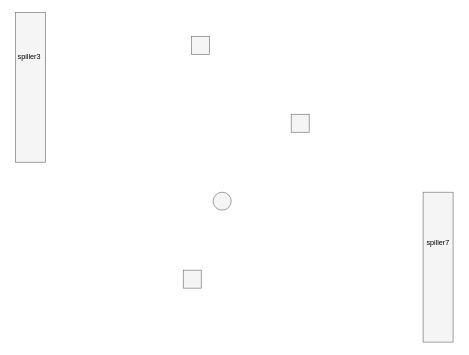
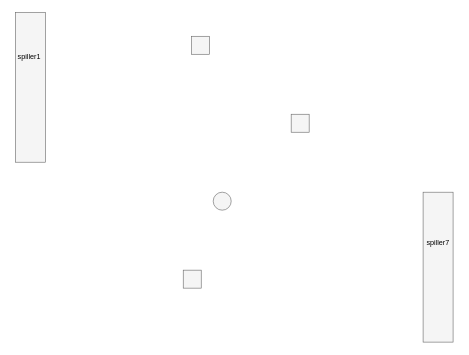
  <mxCell id="0" />
  <mxCell id="1" parent="0" />
  <mxCell id="2" value="" style="rounded=0;whiteSpace=wrap;html=1;fillColor=#f5f5f5;fontColor=#333333;strokeColor=#666666;" vertex="1" parent="1"><mxGeometry x="25" y="20" width="50" height="250" as="geometry" /></mxCell>
  <mxCell id="3" value="" style="rounded=0;whiteSpace=wrap;html=1;fillColor=#f5f5f5;fontColor=#333333;strokeColor=#666666;" vertex="1" parent="1"><mxGeometry x="705" y="320" width="50" height="250" as="geometry" /></mxCell>
  <mxCell id="4" value="" style="whiteSpace=wrap;html=1;aspect=fixed;fillColor=#f5f5f5;fontColor=#333333;strokeColor=#666666;" vertex="1" parent="1"><mxGeometry x="319" y="60" width="30" height="30" as="geometry" /></mxCell>
  <mxCell id="5" value="" style="ellipse;whiteSpace=wrap;html=1;aspect=fixed;fillColor=#f5f5f5;fontColor=#333333;strokeColor=#666666;" vertex="1" parent="1"><mxGeometry x="355" y="320" width="30" height="30" as="geometry" /></mxCell>
  <mxCell id="6" value="" style="whiteSpace=wrap;html=1;aspect=fixed;fillColor=#f5f5f5;fontColor=#333333;strokeColor=#666666;" vertex="1" parent="1"><mxGeometry x="485" y="190" width="30" height="30" as="geometry" /></mxCell>
  <mxCell id="7" value="" style="whiteSpace=wrap;html=1;aspect=fixed;fillColor=#f5f5f5;fontColor=#333333;strokeColor=#666666;" vertex="1" parent="1"><mxGeometry x="305" y="450" width="30" height="30" as="geometry" /></mxCell>
- <mxCell id="8" value="&lt;font color=&quot;#000000&quot;&gt;spiller3&amp;nbsp;&lt;/font&gt;" style="text;html=1;align=center;verticalAlign=middle;whiteSpace=wrap;rounded=0;" vertex="1" parent="1"><mxGeometry x="20" y="80" width="60" height="30" as="geometry" /></mxCell>
+ <mxCell id="8" value="&lt;font color=&quot;#000000&quot;&gt;spiller1&amp;nbsp;&lt;/font&gt;" style="text;html=1;align=center;verticalAlign=middle;whiteSpace=wrap;rounded=0;" vertex="1" parent="1"><mxGeometry x="20" y="80" width="60" height="30" as="geometry" /></mxCell>
  <mxCell id="9" value="spiller7" style="text;html=1;strokeColor=none;fillColor=none;align=center;verticalAlign=middle;whiteSpace=wrap;rounded=0;fontColor=#000000;" vertex="1" parent="1"><mxGeometry x="700" y="390" width="60" height="30" as="geometry" /></mxCell>
